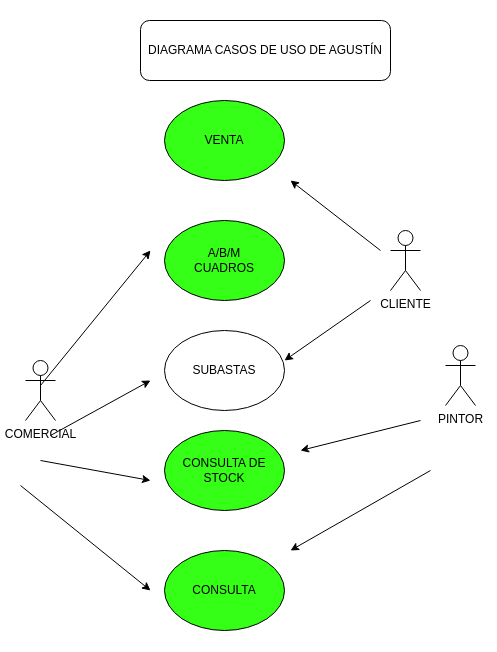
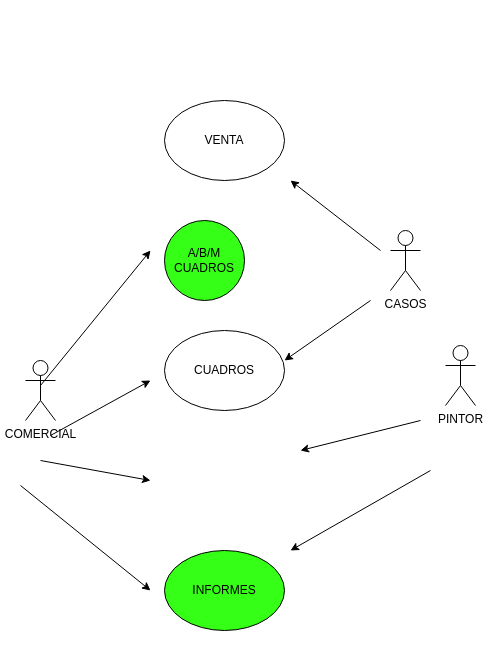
  <mxCell id="0" />
  <mxCell id="1" parent="0" />
  <mxCell id="2" value="COMERCIAL" style="shape=umlActor;verticalLabelPosition=bottom;verticalAlign=top;html=1;outlineConnect=0;" vertex="1" parent="1"><mxGeometry x="25" y="360" width="30" height="60" as="geometry" /></mxCell>
- <mxCell id="3" value="A/B/M&lt;br&gt;CUADROS&lt;br&gt;" style="ellipse;whiteSpace=wrap;html=1;fillColor=#36FF17;" vertex="1" parent="1"><mxGeometry x="164" y="220" width="120" height="80" as="geometry" /></mxCell>
- <mxCell id="4" value="SUBASTAS" style="ellipse;whiteSpace=wrap;html=1;" vertex="1" parent="1"><mxGeometry x="164" y="330" width="120" height="80" as="geometry" /></mxCell>
- <mxCell id="5" value="CONSULTA DE STOCK" style="ellipse;whiteSpace=wrap;html=1;fillColor=#36FF17;" vertex="1" parent="1"><mxGeometry x="164" y="430" width="120" height="80" as="geometry" /></mxCell>
- <mxCell id="6" value="CONSULTA" style="ellipse;whiteSpace=wrap;html=1;fillColor=#36FF17;" vertex="1" parent="1"><mxGeometry x="164" y="550" width="120" height="80" as="geometry" /></mxCell>
+ <mxCell id="3" value="A/B/M&lt;br&gt;CUADROS&lt;br&gt;" style="ellipse;whiteSpace=wrap;html=1;fillColor=#36FF17;" vertex="1" parent="1"><mxGeometry x="164" y="220" width="80" height="80" as="geometry" /></mxCell>
+ <mxCell id="4" value="CUADROS" style="ellipse;whiteSpace=wrap;html=1;" vertex="1" parent="1"><mxGeometry x="164" y="330" width="120" height="80" as="geometry" /></mxCell>
+ <mxCell id="6" value="INFORMES" style="ellipse;whiteSpace=wrap;html=1;fillColor=#36FF17;" vertex="1" parent="1"><mxGeometry x="164" y="550" width="120" height="80" as="geometry" /></mxCell>
  <mxCell id="7" value="" style="endArrow=classic;html=1;" edge="1" parent="1"><mxGeometry width="50" height="50" relative="1" as="geometry"><mxPoint x="40" y="385" as="sourcePoint" /><mxPoint x="150" y="250" as="targetPoint" /></mxGeometry></mxCell>
  <mxCell id="8" value="" style="endArrow=classic;html=1;" edge="1" parent="1"><mxGeometry width="50" height="50" relative="1" as="geometry"><mxPoint x="50" y="435" as="sourcePoint" /><mxPoint x="150" y="380" as="targetPoint" /></mxGeometry></mxCell>
  <mxCell id="9" value="" style="endArrow=classic;html=1;" edge="1" parent="1"><mxGeometry width="50" height="50" relative="1" as="geometry"><mxPoint x="40" y="460" as="sourcePoint" /><mxPoint x="150" y="480" as="targetPoint" /></mxGeometry></mxCell>
  <mxCell id="10" value="" style="endArrow=classic;html=1;" edge="1" parent="1"><mxGeometry width="50" height="50" relative="1" as="geometry"><mxPoint x="20" y="485" as="sourcePoint" /><mxPoint x="150" y="590" as="targetPoint" /></mxGeometry></mxCell>
  <mxCell id="11" value="PINTOR" style="shape=umlActor;verticalLabelPosition=bottom;verticalAlign=top;html=1;outlineConnect=0;" vertex="1" parent="1"><mxGeometry x="445" y="345" width="30" height="60" as="geometry" /></mxCell>
  <mxCell id="12" value="" style="endArrow=classic;html=1;" edge="1" parent="1"><mxGeometry width="50" height="50" relative="1" as="geometry"><mxPoint x="420" y="420" as="sourcePoint" /><mxPoint x="300" y="450" as="targetPoint" /></mxGeometry></mxCell>
  <mxCell id="13" value="" style="endArrow=classic;html=1;" edge="1" parent="1"><mxGeometry width="50" height="50" relative="1" as="geometry"><mxPoint x="430" y="470" as="sourcePoint" /><mxPoint x="290" y="550" as="targetPoint" /></mxGeometry></mxCell>
- <mxCell id="14" value="CLIENTE" style="shape=umlActor;verticalLabelPosition=bottom;verticalAlign=top;html=1;outlineConnect=0;" vertex="1" parent="1"><mxGeometry x="390" y="230" width="30" height="60" as="geometry" /></mxCell>
+ <mxCell id="14" value="CASOS" style="shape=umlActor;verticalLabelPosition=bottom;verticalAlign=top;html=1;outlineConnect=0;" vertex="1" parent="1"><mxGeometry x="390" y="230" width="30" height="60" as="geometry" /></mxCell>
  <mxCell id="15" value="" style="endArrow=classic;html=1;" edge="1" parent="1"><mxGeometry width="50" height="50" relative="1" as="geometry"><mxPoint x="370" y="300" as="sourcePoint" /><mxPoint x="284" y="360" as="targetPoint" /></mxGeometry></mxCell>
- <mxCell id="16" value="VENTA" style="ellipse;whiteSpace=wrap;html=1;fillColor=#36ff17;" vertex="1" parent="1"><mxGeometry x="164" y="100" width="120" height="80" as="geometry" /></mxCell>
+ <mxCell id="16" value="VENTA" style="ellipse;whiteSpace=wrap;html=1;" vertex="1" parent="1"><mxGeometry x="164" y="100" width="120" height="80" as="geometry" /></mxCell>
  <mxCell id="17" value="" style="endArrow=classic;html=1;" edge="1" parent="1"><mxGeometry width="50" height="50" relative="1" as="geometry"><mxPoint x="380" y="250" as="sourcePoint" /><mxPoint x="290" y="180" as="targetPoint" /></mxGeometry></mxCell>
- <mxCell id="18" value="DIAGRAMA CASOS DE USO DE AGUSTÍN" style="rounded=1;whiteSpace=wrap;html=1;" vertex="1" parent="1"><mxGeometry x="140" y="20" width="250" height="60" as="geometry" /></mxCell>
